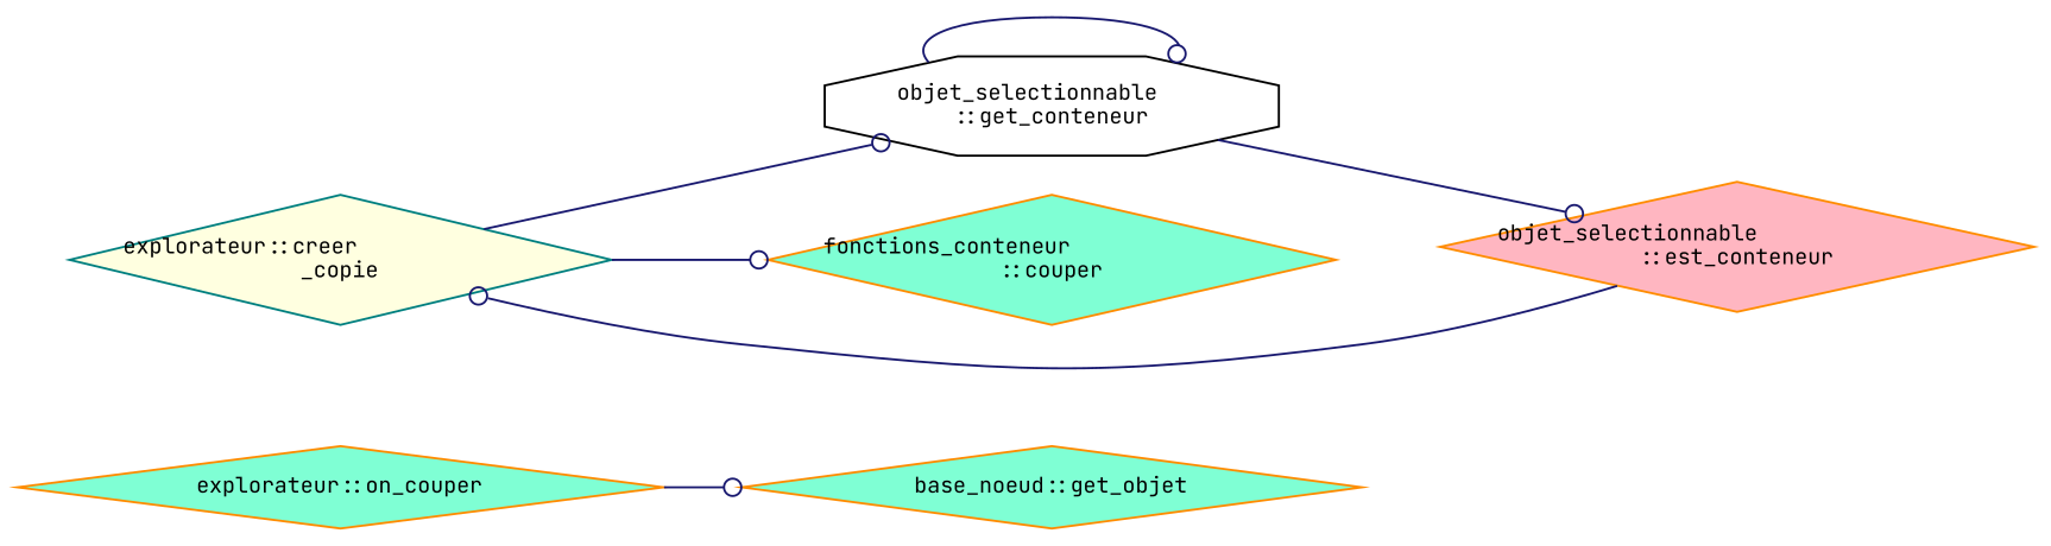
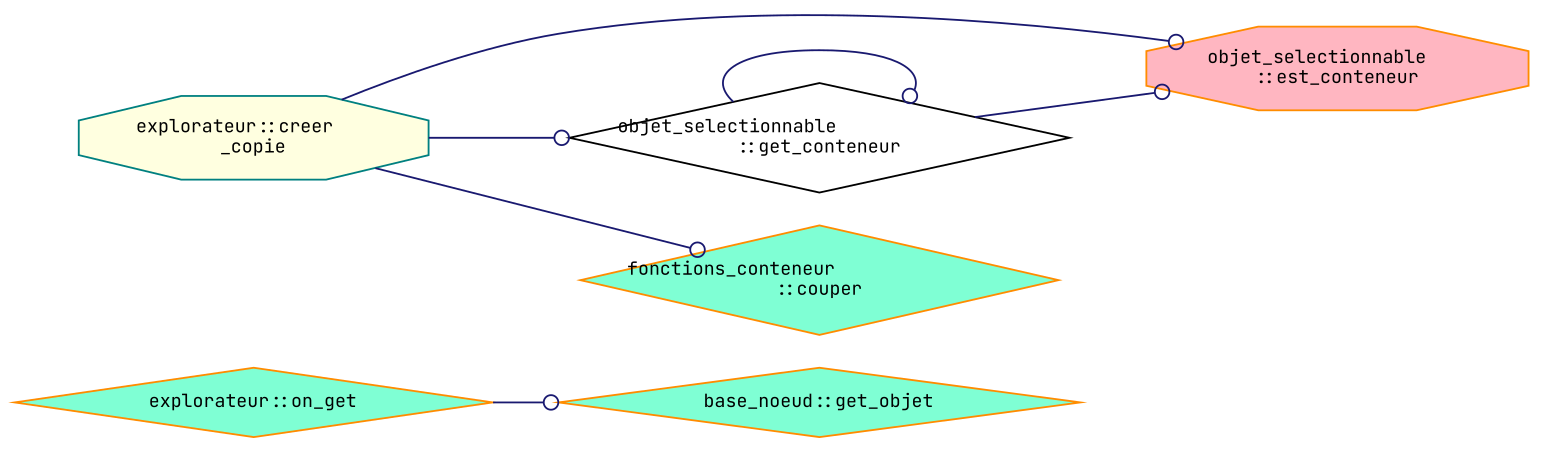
  digraph {
    fontname="JetBrains Mono"
    rankdir=LR
    node [color=darkorange fillcolor=aquamarine fontname="JetBrains Mono" fontsize=10 shape=diamond style=filled]
    edge [arrowhead=odot color=midnightblue fontname="JetBrains Mono" fontsize=10 labelfontname=Helvetica labelfontsize=10 style=solid]
-   n1 [fontcolor=black height=0.2 label="explorateur::on_couper" width=0.4]
+   n1 [fontcolor=black height=0.2 label="explorateur::on_get" width=0.4]
    n2 [height=0.2 label="base_noeud::get_objet" width=0.4]
-   n3 [color=teal fillcolor=lightyellow height=0.2 label="explorateur::creer\l_copie" width=0.4]
-   n4 [fillcolor=lightpink height=0.2 label="objet_selectionnable\l::est_conteneur" width=0.4]
-   n5 [color=black fillcolor=white height=0.2 label="objet_selectionnable\l::get_conteneur" shape=octagon width=0.4]
+   n3 [color=teal fillcolor=lightyellow height=0.2 label="explorateur::creer\l_copie" shape=octagon width=0.4]
+   n4 [fillcolor=lightpink height=0.2 label="objet_selectionnable\l::est_conteneur" shape=octagon width=0.4]
+   n5 [color=black fillcolor=white height=0.2 label="objet_selectionnable\l::get_conteneur" width=0.4]
    n6 [height=0.2 label="fonctions_conteneur\l::couper" width=0.4]
    n1 -> n2
-   n4 -> n3
+   n3 -> n4
    n3 -> n5
    n3 -> n6
    n5 -> n4
    n5 -> n5
  }
